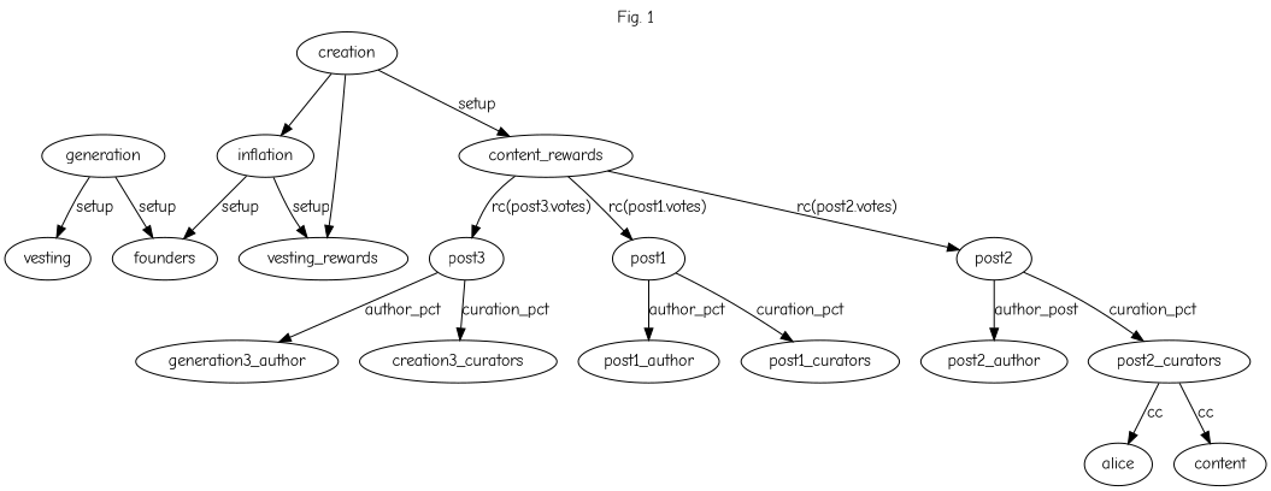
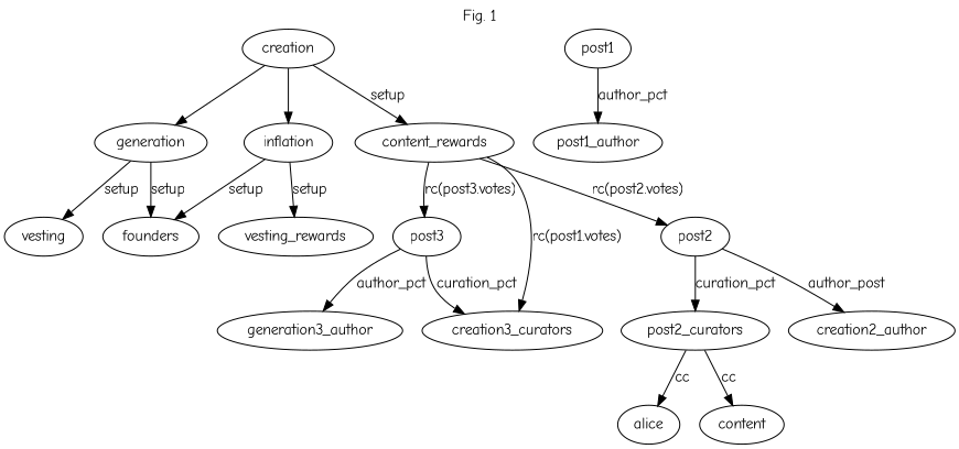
  digraph {
    fontname="Comic Neue"
    label="Fig. 1"
    labelloc=t
    node [fontname="Comic Neue"]
    edge [fontname="Comic Neue"]
    creation
    generation
    inflation
    content_rewards
    founders
    n6 [label=vesting]
    vesting_rewards
    post1
    post2
    post3
    post1_author
-   post1_curators
-   post2_author
+   post2_author [label=creation2_author]
    post2_curators
    n15 [label=generation3_author]
    n16 [label=creation3_curators]
    alice
    n18 [label=content]
-   creation -> vesting_rewards
+   creation -> generation
    creation -> inflation
    creation -> content_rewards [label=setup]
    generation -> founders [label=setup]
    generation -> n6 [label=setup]
    inflation -> founders [label=setup]
    inflation -> vesting_rewards [label=setup]
-   content_rewards -> post1 [label="rc(post1.votes)"]
+   content_rewards -> n16 [label="rc(post1.votes)"]
    content_rewards -> post2 [label="rc(post2.votes)"]
    content_rewards -> post3 [label="rc(post3.votes)"]
    post1 -> post1_author [label=author_pct]
-   post1 -> post1_curators [label=curation_pct]
    post2 -> post2_author [label=author_post]
    post2 -> post2_curators [label=curation_pct]
    post3 -> n15 [label=author_pct]
    post3 -> n16 [label=curation_pct]
    post2_curators -> alice [label=cc]
    post2_curators -> n18 [label=cc]
  }
